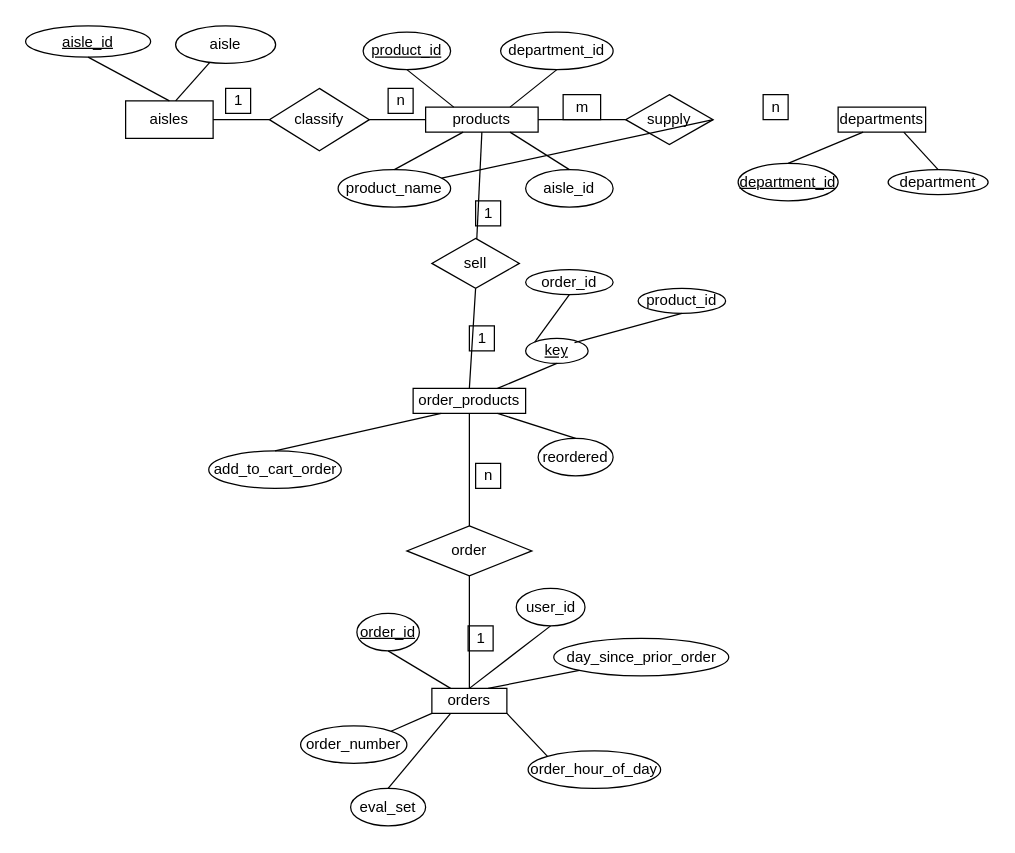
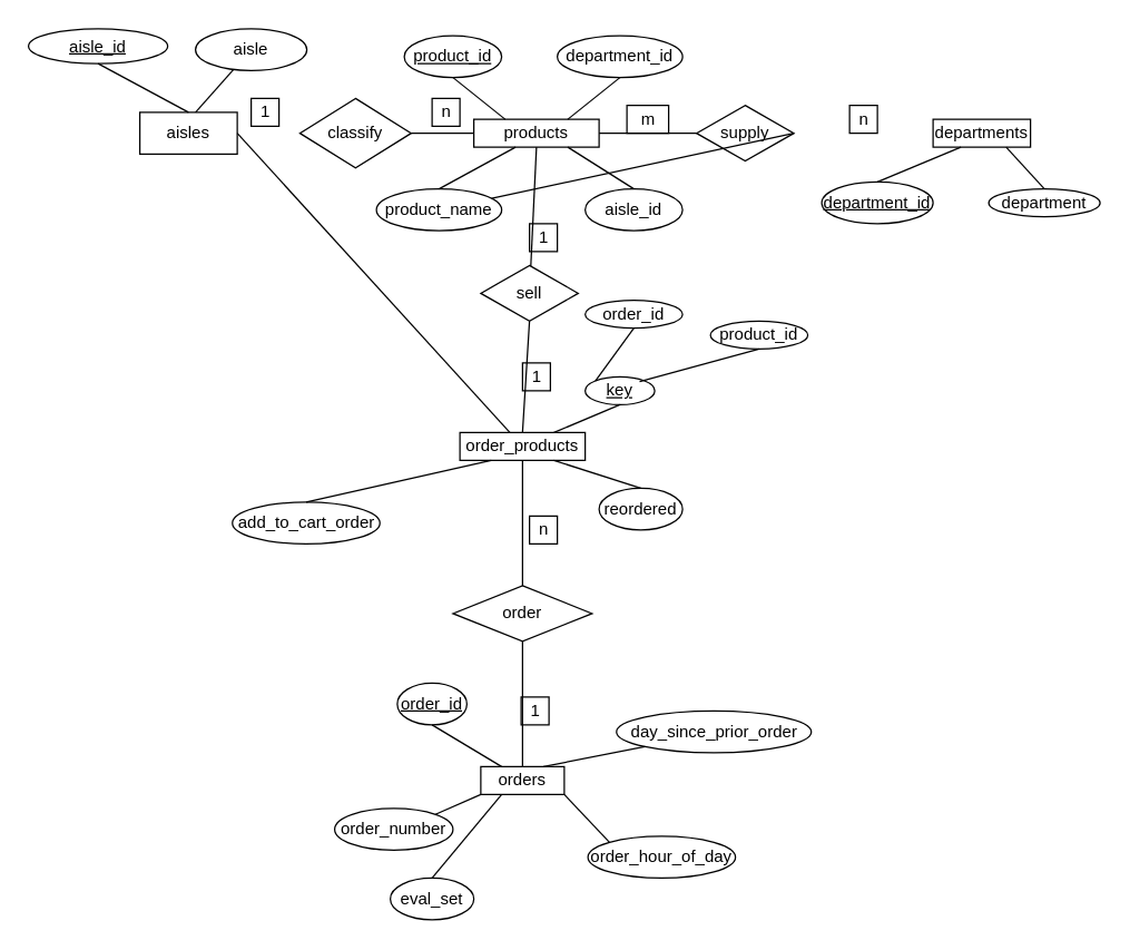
  <mxCell id="0" />
  <mxCell id="1" parent="0" />
  <mxCell id="2" value="aisles" style="rounded=0;whiteSpace=wrap;html=1;fillColor=none;fontColor=#000000;strokeColor=#000000;" vertex="1" parent="1"><mxGeometry x="100" y="80" width="70" height="30" as="geometry" /></mxCell>
  <mxCell id="3" value="" style="endArrow=none;html=1;entryX=0.5;entryY=1;entryDx=0;entryDy=0;exitX=0.5;exitY=0;exitDx=0;exitDy=0;fillColor=none;fontColor=#000000;strokeColor=#000000;" edge="1" parent="1" source="2" target="4"><mxGeometry width="50" height="50" relative="1" as="geometry"><mxPoint x="132.17" y="90" as="sourcePoint" /><mxPoint x="49.996" y="45" as="targetPoint" /></mxGeometry></mxCell>
  <mxCell id="4" value="&lt;u&gt;aisle_id&lt;/u&gt;" style="ellipse;whiteSpace=wrap;html=1;fillColor=none;fontColor=#000000;strokeColor=#000000;" vertex="1" parent="1"><mxGeometry x="20" y="20" width="100" height="25" as="geometry" /></mxCell>
  <mxCell id="5" value="" style="endArrow=none;html=1;fillColor=none;fontColor=#000000;strokeColor=#000000;" edge="1" parent="1" target="6"><mxGeometry width="50" height="50" relative="1" as="geometry"><mxPoint x="140" y="80" as="sourcePoint" /><mxPoint x="170" y="40" as="targetPoint" /></mxGeometry></mxCell>
  <mxCell id="6" value="aisle" style="ellipse;whiteSpace=wrap;html=1;fillColor=none;fontColor=#000000;strokeColor=#000000;" vertex="1" parent="1"><mxGeometry x="140" y="20" width="80" height="30" as="geometry" /></mxCell>
  <mxCell id="7" value="departments" style="rounded=0;whiteSpace=wrap;html=1;fillColor=none;fontColor=#000000;strokeColor=#000000;" vertex="1" parent="1"><mxGeometry x="670" y="85" width="70" height="20" as="geometry" /></mxCell>
  <mxCell id="8" value="&lt;u&gt;department_id&lt;/u&gt;" style="ellipse;whiteSpace=wrap;html=1;fillColor=none;fontColor=#000000;strokeColor=#000000;" vertex="1" parent="1"><mxGeometry x="590" y="130" width="80" height="30" as="geometry" /></mxCell>
  <mxCell id="9" value="department" style="ellipse;whiteSpace=wrap;html=1;fillColor=none;fontColor=#000000;strokeColor=#000000;" vertex="1" parent="1"><mxGeometry x="710" y="135" width="80" height="20" as="geometry" /></mxCell>
  <mxCell id="10" value="" style="endArrow=none;html=1;exitX=0.5;exitY=0;exitDx=0;exitDy=0;fillColor=none;fontColor=#000000;strokeColor=#000000;" edge="1" parent="1" source="8"><mxGeometry width="50" height="50" relative="1" as="geometry"><mxPoint x="640" y="155" as="sourcePoint" /><mxPoint x="690" y="105" as="targetPoint" /></mxGeometry></mxCell>
  <mxCell id="11" value="" style="endArrow=none;html=1;entryX=0.75;entryY=1;entryDx=0;entryDy=0;exitX=0.5;exitY=0;exitDx=0;exitDy=0;fillColor=none;fontColor=#000000;strokeColor=#000000;" edge="1" parent="1" source="9" target="7"><mxGeometry width="50" height="50" relative="1" as="geometry"><mxPoint x="740" y="135" as="sourcePoint" /><mxPoint x="790" y="85" as="targetPoint" /></mxGeometry></mxCell>
  <mxCell id="12" value="order_products" style="rounded=0;whiteSpace=wrap;html=1;fillColor=none;fontColor=#000000;strokeColor=#000000;" vertex="1" parent="1"><mxGeometry x="330" y="310" width="90" height="20" as="geometry" /></mxCell>
  <mxCell id="13" value="order_id" style="ellipse;whiteSpace=wrap;html=1;fillColor=none;fontColor=#000000;strokeColor=#000000;" vertex="1" parent="1"><mxGeometry x="420" y="215" width="70" height="20" as="geometry" /></mxCell>
  <mxCell id="14" value="product_id" style="ellipse;whiteSpace=wrap;html=1;fillColor=none;fontColor=#000000;strokeColor=#000000;" vertex="1" parent="1"><mxGeometry x="510" y="230" width="70" height="20" as="geometry" /></mxCell>
  <mxCell id="15" value="add_to_cart_order" style="ellipse;whiteSpace=wrap;html=1;fillColor=none;fontColor=#000000;strokeColor=#000000;" vertex="1" parent="1"><mxGeometry x="166.5" y="360" width="106" height="30" as="geometry" /></mxCell>
  <mxCell id="16" value="reordered" style="ellipse;whiteSpace=wrap;html=1;fillColor=none;fontColor=#000000;strokeColor=#000000;" vertex="1" parent="1"><mxGeometry x="430" y="350" width="60" height="30" as="geometry" /></mxCell>
  <mxCell id="17" value="" style="endArrow=none;html=1;entryX=0.5;entryY=1;entryDx=0;entryDy=0;exitX=0.783;exitY=0.167;exitDx=0;exitDy=0;exitPerimeter=0;fillColor=none;fontColor=#000000;strokeColor=#000000;" edge="1" parent="1" source="43" target="14"><mxGeometry width="50" height="50" relative="1" as="geometry"><mxPoint x="380" y="310" as="sourcePoint" /><mxPoint x="420" y="280" as="targetPoint" /></mxGeometry></mxCell>
  <mxCell id="18" value="" style="endArrow=none;html=1;entryX=0.5;entryY=1;entryDx=0;entryDy=0;exitX=0;exitY=0;exitDx=0;exitDy=0;fillColor=none;fontColor=#000000;strokeColor=#000000;" edge="1" parent="1" source="43" target="13"><mxGeometry width="50" height="50" relative="1" as="geometry"><mxPoint x="370" y="330" as="sourcePoint" /><mxPoint x="420" y="280" as="targetPoint" /></mxGeometry></mxCell>
  <mxCell id="19" value="" style="endArrow=none;html=1;exitX=0.5;exitY=0;exitDx=0;exitDy=0;entryX=0.25;entryY=1;entryDx=0;entryDy=0;fillColor=none;fontColor=#000000;strokeColor=#000000;" edge="1" parent="1" source="15" target="12"><mxGeometry width="50" height="50" relative="1" as="geometry"><mxPoint x="370" y="330" as="sourcePoint" /><mxPoint x="420" y="280" as="targetPoint" /></mxGeometry></mxCell>
  <mxCell id="20" value="" style="endArrow=none;html=1;exitX=0.5;exitY=0;exitDx=0;exitDy=0;entryX=0.75;entryY=1;entryDx=0;entryDy=0;fillColor=none;fontColor=#000000;strokeColor=#000000;" edge="1" parent="1" source="16" target="12"><mxGeometry width="50" height="50" relative="1" as="geometry"><mxPoint x="370" y="330" as="sourcePoint" /><mxPoint x="420" y="280" as="targetPoint" /></mxGeometry></mxCell>
  <mxCell id="21" value="orders" style="rounded=0;whiteSpace=wrap;html=1;fillColor=none;fontColor=#000000;strokeColor=#000000;" vertex="1" parent="1"><mxGeometry x="345" y="550" width="60" height="20" as="geometry" /></mxCell>
  <mxCell id="22" value="&lt;u&gt;order_id&lt;/u&gt;" style="ellipse;whiteSpace=wrap;html=1;fillColor=none;fontColor=#000000;strokeColor=#000000;" vertex="1" parent="1"><mxGeometry x="285" y="490" width="50" height="30" as="geometry" /></mxCell>
- <mxCell id="23" value="user_id" style="ellipse;whiteSpace=wrap;html=1;fillColor=none;fontColor=#000000;strokeColor=#000000;" vertex="1" parent="1"><mxGeometry x="412.5" y="470" width="55" height="30" as="geometry" /></mxCell>
  <mxCell id="24" value="eval_set" style="ellipse;whiteSpace=wrap;html=1;fillColor=none;fontColor=#000000;strokeColor=#000000;" vertex="1" parent="1"><mxGeometry x="280" y="630" width="60" height="30" as="geometry" /></mxCell>
  <mxCell id="25" value="order_number" style="ellipse;whiteSpace=wrap;html=1;fillColor=none;fontColor=#000000;strokeColor=#000000;" vertex="1" parent="1"><mxGeometry x="240" y="580" width="85" height="30" as="geometry" /></mxCell>
  <mxCell id="26" value="order_hour_of_day" style="ellipse;whiteSpace=wrap;html=1;fillColor=none;fontColor=#000000;strokeColor=#000000;" vertex="1" parent="1"><mxGeometry x="422" y="600" width="106" height="30" as="geometry" /></mxCell>
  <mxCell id="27" value="day_since_prior_order" style="ellipse;whiteSpace=wrap;html=1;fillColor=none;fontColor=#000000;strokeColor=#000000;" vertex="1" parent="1"><mxGeometry x="442.5" y="510" width="140" height="30" as="geometry" /></mxCell>
- <mxCell id="28" value="" style="endArrow=none;html=1;entryX=0.5;entryY=1;entryDx=0;entryDy=0;exitX=0.5;exitY=0;exitDx=0;exitDy=0;fillColor=none;fontColor=#000000;strokeColor=#000000;" edge="1" parent="1" source="21" target="23"><mxGeometry width="50" height="50" relative="1" as="geometry"><mxPoint x="385" y="600" as="sourcePoint" /><mxPoint x="435" y="550" as="targetPoint" /></mxGeometry></mxCell>
  <mxCell id="29" value="" style="endArrow=none;html=1;entryX=0.5;entryY=1;entryDx=0;entryDy=0;exitX=0.25;exitY=0;exitDx=0;exitDy=0;fillColor=none;fontColor=#000000;strokeColor=#000000;" edge="1" parent="1" source="21" target="22"><mxGeometry width="50" height="50" relative="1" as="geometry"><mxPoint x="305" y="570" as="sourcePoint" /><mxPoint x="355" y="520" as="targetPoint" /></mxGeometry></mxCell>
  <mxCell id="30" value="" style="endArrow=none;html=1;exitX=1;exitY=0;exitDx=0;exitDy=0;entryX=0;entryY=1;entryDx=0;entryDy=0;fillColor=none;fontColor=#000000;strokeColor=#000000;" edge="1" parent="1" source="25" target="21"><mxGeometry width="50" height="50" relative="1" as="geometry"><mxPoint x="345" y="630" as="sourcePoint" /><mxPoint x="395" y="580" as="targetPoint" /></mxGeometry></mxCell>
  <mxCell id="31" value="" style="endArrow=none;html=1;entryX=0.25;entryY=1;entryDx=0;entryDy=0;fillColor=none;fontColor=#000000;strokeColor=#000000;" edge="1" parent="1" target="21"><mxGeometry width="50" height="50" relative="1" as="geometry"><mxPoint x="310" y="630" as="sourcePoint" /><mxPoint x="435" y="550" as="targetPoint" /></mxGeometry></mxCell>
  <mxCell id="32" value="" style="endArrow=none;html=1;entryX=0;entryY=1;entryDx=0;entryDy=0;exitX=0.75;exitY=0;exitDx=0;exitDy=0;fillColor=none;fontColor=#000000;strokeColor=#000000;" edge="1" parent="1" source="21" target="27"><mxGeometry width="50" height="50" relative="1" as="geometry"><mxPoint x="385" y="600" as="sourcePoint" /><mxPoint x="435" y="550" as="targetPoint" /></mxGeometry></mxCell>
  <mxCell id="33" value="" style="endArrow=none;html=1;exitX=0;exitY=0;exitDx=0;exitDy=0;entryX=1;entryY=1;entryDx=0;entryDy=0;fillColor=none;fontColor=#000000;strokeColor=#000000;" edge="1" parent="1" source="26" target="21"><mxGeometry width="50" height="50" relative="1" as="geometry"><mxPoint x="385" y="600" as="sourcePoint" /><mxPoint x="435" y="550" as="targetPoint" /></mxGeometry></mxCell>
  <mxCell id="34" value="products" style="rounded=0;whiteSpace=wrap;html=1;fillColor=none;fontColor=#000000;strokeColor=#000000;" vertex="1" parent="1"><mxGeometry x="340" y="85" width="90" height="20" as="geometry" /></mxCell>
  <mxCell id="35" value="&lt;u&gt;product_id&lt;/u&gt;" style="ellipse;whiteSpace=wrap;html=1;fillColor=none;fontColor=#000000;strokeColor=#000000;" vertex="1" parent="1"><mxGeometry x="290" y="25" width="70" height="30" as="geometry" /></mxCell>
  <mxCell id="36" value="product_name" style="ellipse;whiteSpace=wrap;html=1;fillColor=none;fontColor=#000000;strokeColor=#000000;" vertex="1" parent="1"><mxGeometry x="270" y="135" width="90" height="30" as="geometry" /></mxCell>
  <mxCell id="37" value="aisle_id" style="ellipse;whiteSpace=wrap;html=1;fillColor=none;fontColor=#000000;strokeColor=#000000;" vertex="1" parent="1"><mxGeometry x="420" y="135" width="70" height="30" as="geometry" /></mxCell>
  <mxCell id="38" value="department_id" style="ellipse;whiteSpace=wrap;html=1;fillColor=none;fontColor=#000000;strokeColor=#000000;" vertex="1" parent="1"><mxGeometry x="400" y="25" width="90" height="30" as="geometry" /></mxCell>
  <mxCell id="39" value="" style="endArrow=none;html=1;exitX=0.5;exitY=0;exitDx=0;exitDy=0;fillColor=none;fontColor=#000000;strokeColor=#000000;" edge="1" parent="1" source="36"><mxGeometry width="50" height="50" relative="1" as="geometry"><mxPoint x="320" y="155" as="sourcePoint" /><mxPoint x="370" y="105" as="targetPoint" /></mxGeometry></mxCell>
  <mxCell id="40" value="" style="endArrow=none;html=1;exitX=0.5;exitY=0;exitDx=0;exitDy=0;entryX=0.75;entryY=1;entryDx=0;entryDy=0;fillColor=none;fontColor=#000000;strokeColor=#000000;" edge="1" parent="1" source="37" target="34"><mxGeometry width="50" height="50" relative="1" as="geometry"><mxPoint x="370" y="155" as="sourcePoint" /><mxPoint x="420" y="105" as="targetPoint" /></mxGeometry></mxCell>
  <mxCell id="41" value="" style="endArrow=none;html=1;exitX=0.5;exitY=1;exitDx=0;exitDy=0;entryX=0.25;entryY=0;entryDx=0;entryDy=0;fillColor=none;fontColor=#000000;strokeColor=#000000;" edge="1" parent="1" source="35" target="34"><mxGeometry width="50" height="50" relative="1" as="geometry"><mxPoint x="360" y="145" as="sourcePoint" /><mxPoint x="410" y="95" as="targetPoint" /></mxGeometry></mxCell>
  <mxCell id="42" value="" style="endArrow=none;html=1;entryX=0.5;entryY=1;entryDx=0;entryDy=0;exitX=0.75;exitY=0;exitDx=0;exitDy=0;fillColor=none;fontColor=#000000;strokeColor=#000000;" edge="1" parent="1" source="34" target="38"><mxGeometry width="50" height="50" relative="1" as="geometry"><mxPoint x="360" y="145" as="sourcePoint" /><mxPoint x="410" y="95" as="targetPoint" /></mxGeometry></mxCell>
  <mxCell id="43" value="&lt;u&gt;key&lt;/u&gt;" style="ellipse;whiteSpace=wrap;html=1;fillColor=none;fontColor=#000000;strokeColor=#000000;" vertex="1" parent="1"><mxGeometry x="420" y="270" width="50" height="20" as="geometry" /></mxCell>
  <mxCell id="44" value="" style="endArrow=none;html=1;exitX=0.75;exitY=0;exitDx=0;exitDy=0;entryX=0.5;entryY=1;entryDx=0;entryDy=0;fillColor=none;fontColor=#000000;strokeColor=#000000;" edge="1" parent="1" source="12" target="43"><mxGeometry width="50" height="50" relative="1" as="geometry"><mxPoint x="370" y="300" as="sourcePoint" /><mxPoint x="420" y="250" as="targetPoint" /></mxGeometry></mxCell>
  <mxCell id="45" value="classify" style="rhombus;whiteSpace=wrap;html=1;fillColor=none;fontColor=#000000;strokeColor=#000000;" vertex="1" parent="1"><mxGeometry x="215" y="70" width="80" height="50" as="geometry" /></mxCell>
- <mxCell id="46" value="" style="endArrow=none;html=1;exitX=1;exitY=0.5;exitDx=0;exitDy=0;entryX=0;entryY=0.5;entryDx=0;entryDy=0;fillColor=none;fontColor=#000000;strokeColor=#000000;" edge="1" parent="1" source="2" target="45"><mxGeometry width="50" height="50" relative="1" as="geometry"><mxPoint x="350" y="320" as="sourcePoint" /><mxPoint x="400" y="270" as="targetPoint" /></mxGeometry></mxCell>
+ <mxCell id="46" value="" style="endArrow=none;html=1;exitX=1;exitY=0.5;exitDx=0;exitDy=0;fillColor=none;fontColor=#000000;strokeColor=#000000;" edge="1" parent="1" source="2" target="12"><mxGeometry width="50" height="50" relative="1" as="geometry"><mxPoint x="350" y="320" as="sourcePoint" /><mxPoint x="400" y="270" as="targetPoint" /></mxGeometry></mxCell>
  <mxCell id="47" value="" style="endArrow=none;html=1;exitX=1;exitY=0.5;exitDx=0;exitDy=0;entryX=0;entryY=0.5;entryDx=0;entryDy=0;fillColor=none;fontColor=#000000;strokeColor=#000000;" edge="1" parent="1" source="45" target="34"><mxGeometry width="50" height="50" relative="1" as="geometry"><mxPoint x="350" y="320" as="sourcePoint" /><mxPoint x="400" y="270" as="targetPoint" /></mxGeometry></mxCell>
  <mxCell id="48" value="1" style="text;html=1;align=center;verticalAlign=middle;resizable=0;points=[];autosize=1;fillColor=none;fontColor=#000000;strokeColor=#000000;" vertex="1" parent="1"><mxGeometry x="180" y="70" width="20" height="20" as="geometry" /></mxCell>
  <mxCell id="49" value="n" style="text;html=1;align=center;verticalAlign=middle;resizable=0;points=[];autosize=1;fillColor=none;fontColor=#000000;strokeColor=#000000;" vertex="1" parent="1"><mxGeometry x="310" y="70" width="20" height="20" as="geometry" /></mxCell>
  <mxCell id="50" value="supply" style="rhombus;whiteSpace=wrap;html=1;fillColor=none;fontColor=#000000;strokeColor=#000000;" vertex="1" parent="1"><mxGeometry x="500" y="75" width="70" height="40" as="geometry" /></mxCell>
  <mxCell id="51" value="" style="endArrow=none;html=1;exitX=1;exitY=0.5;exitDx=0;exitDy=0;fillColor=none;fontColor=#000000;strokeColor=#000000;" edge="1" parent="1" source="50" target="36"><mxGeometry width="50" height="50" relative="1" as="geometry"><mxPoint x="350" y="170" as="sourcePoint" /><mxPoint x="400" y="120" as="targetPoint" /></mxGeometry></mxCell>
  <mxCell id="52" value="n" style="text;html=1;align=center;verticalAlign=middle;resizable=0;points=[];autosize=1;fillColor=none;fontColor=#000000;strokeColor=#000000;" vertex="1" parent="1"><mxGeometry x="610" y="75" width="20" height="20" as="geometry" /></mxCell>
  <mxCell id="53" value="" style="endArrow=none;html=1;entryX=0;entryY=0.5;entryDx=0;entryDy=0;exitX=1;exitY=0.5;exitDx=0;exitDy=0;fillColor=none;fontColor=#000000;strokeColor=#000000;" edge="1" parent="1" source="34" target="50"><mxGeometry width="50" height="50" relative="1" as="geometry"><mxPoint x="350" y="170" as="sourcePoint" /><mxPoint x="400" y="120" as="targetPoint" /></mxGeometry></mxCell>
  <mxCell id="54" value="m" style="text;html=1;align=center;verticalAlign=middle;resizable=0;points=[];autosize=1;fillColor=none;fontColor=#000000;strokeColor=#000000;" vertex="1" parent="1"><mxGeometry x="450" y="75" width="30" height="20" as="geometry" /></mxCell>
  <mxCell id="55" value="order" style="rhombus;whiteSpace=wrap;html=1;fillColor=none;fontColor=#000000;strokeColor=#000000;" vertex="1" parent="1"><mxGeometry x="325" y="420" width="100" height="40" as="geometry" /></mxCell>
  <mxCell id="56" value="" style="endArrow=none;html=1;exitX=0.5;exitY=0;exitDx=0;exitDy=0;entryX=0.5;entryY=1;entryDx=0;entryDy=0;fillColor=none;fontColor=#000000;strokeColor=#000000;" edge="1" parent="1" source="55" target="12"><mxGeometry width="50" height="50" relative="1" as="geometry"><mxPoint x="350" y="370" as="sourcePoint" /><mxPoint x="400" y="320" as="targetPoint" /></mxGeometry></mxCell>
  <mxCell id="57" value="" style="endArrow=none;html=1;exitX=0.5;exitY=0;exitDx=0;exitDy=0;entryX=0.5;entryY=1;entryDx=0;entryDy=0;fillColor=none;fontColor=#000000;strokeColor=#000000;" edge="1" parent="1" source="21" target="55"><mxGeometry width="50" height="50" relative="1" as="geometry"><mxPoint x="350" y="370" as="sourcePoint" /><mxPoint x="400" y="320" as="targetPoint" /></mxGeometry></mxCell>
  <mxCell id="58" value="sell" style="rhombus;whiteSpace=wrap;html=1;fillColor=none;fontColor=#000000;strokeColor=#000000;" vertex="1" parent="1"><mxGeometry x="345" y="190" width="70" height="40" as="geometry" /></mxCell>
  <mxCell id="59" value="" style="endArrow=none;html=1;entryX=0.5;entryY=1;entryDx=0;entryDy=0;exitX=0.5;exitY=0;exitDx=0;exitDy=0;fillColor=none;fontColor=#000000;strokeColor=#000000;" edge="1" parent="1" source="12" target="58"><mxGeometry width="50" height="50" relative="1" as="geometry"><mxPoint x="350" y="320" as="sourcePoint" /><mxPoint x="400" y="270" as="targetPoint" /></mxGeometry></mxCell>
  <mxCell id="60" value="" style="endArrow=none;html=1;entryX=0.5;entryY=1;entryDx=0;entryDy=0;fillColor=none;fontColor=#000000;strokeColor=#000000;" edge="1" parent="1" source="58" target="34"><mxGeometry width="50" height="50" relative="1" as="geometry"><mxPoint x="350" y="320" as="sourcePoint" /><mxPoint x="400" y="270" as="targetPoint" /></mxGeometry></mxCell>
  <mxCell id="61" value="1" style="text;html=1;align=center;verticalAlign=middle;resizable=0;points=[];autosize=1;fillColor=none;fontColor=#000000;strokeColor=#000000;" vertex="1" parent="1"><mxGeometry x="380" y="160" width="20" height="20" as="geometry" /></mxCell>
  <mxCell id="62" value="1" style="text;html=1;align=center;verticalAlign=middle;resizable=0;points=[];autosize=1;fillColor=none;fontColor=#000000;strokeColor=#000000;" vertex="1" parent="1"><mxGeometry x="375" y="260" width="20" height="20" as="geometry" /></mxCell>
  <mxCell id="63" value="1" style="text;html=1;align=center;verticalAlign=middle;resizable=0;points=[];autosize=1;fillColor=none;fontColor=#000000;strokeColor=#000000;" vertex="1" parent="1"><mxGeometry x="374" y="500" width="20" height="20" as="geometry" /></mxCell>
  <mxCell id="64" value="n" style="text;html=1;align=center;verticalAlign=middle;resizable=0;points=[];autosize=1;fillColor=none;fontColor=#000000;strokeColor=#000000;" vertex="1" parent="1"><mxGeometry x="380" y="370" width="20" height="20" as="geometry" /></mxCell>
